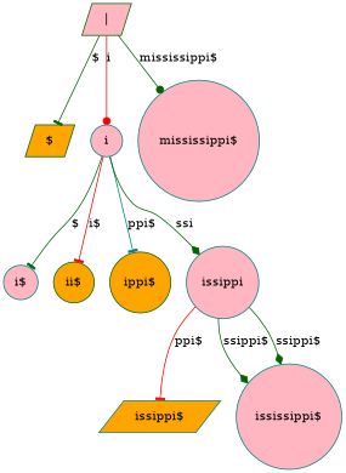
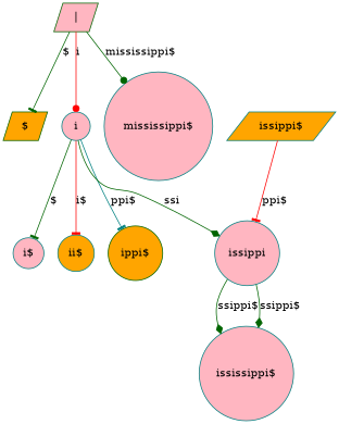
  digraph {
    node [color=teal fillcolor=lightpink shape=circle style=filled]
    edge [arrowhead=tee color=darkgreen]
    n1 [color=darkgreen fillcolor=orange label="$" shape=parallelogram]
    "|" [color=darkgreen shape=parallelogram]
    n3 [label=i]
    n4 [label="mississippi$"]
    n5 [label="i$"]
-   n6 [color=darkgreen fillcolor=orange label="ii$"]
+   n6 [fillcolor=orange label="ii$"]
    n7 [color=darkgreen fillcolor=orange label="ippi$"]
    n8 [label=issippi]
    n9 [fillcolor=orange label="issippi$" shape=parallelogram]
    n10 [label="ississippi$"]
    "|" -> n1 [label="$"]
    "|" -> n3 [arrowhead=dot color=red label=i]
    "|" -> n4 [arrowhead=dot label="mississippi$"]
    n3 -> n5 [label="$"]
    n3 -> n6 [color=red label="i$"]
    n3 -> n7 [color=teal label="ppi$"]
    n3 -> n8 [arrowhead=diamond label=ssi]
-   n8 -> n9 [color=red label="ppi$"]
+   n9 -> n8 [color=red label="ppi$"]
    n8 -> n10 [arrowhead=diamond label="ssippi$"]
    n8 -> n10 [arrowhead=diamond label="ssippi$"]
  }
